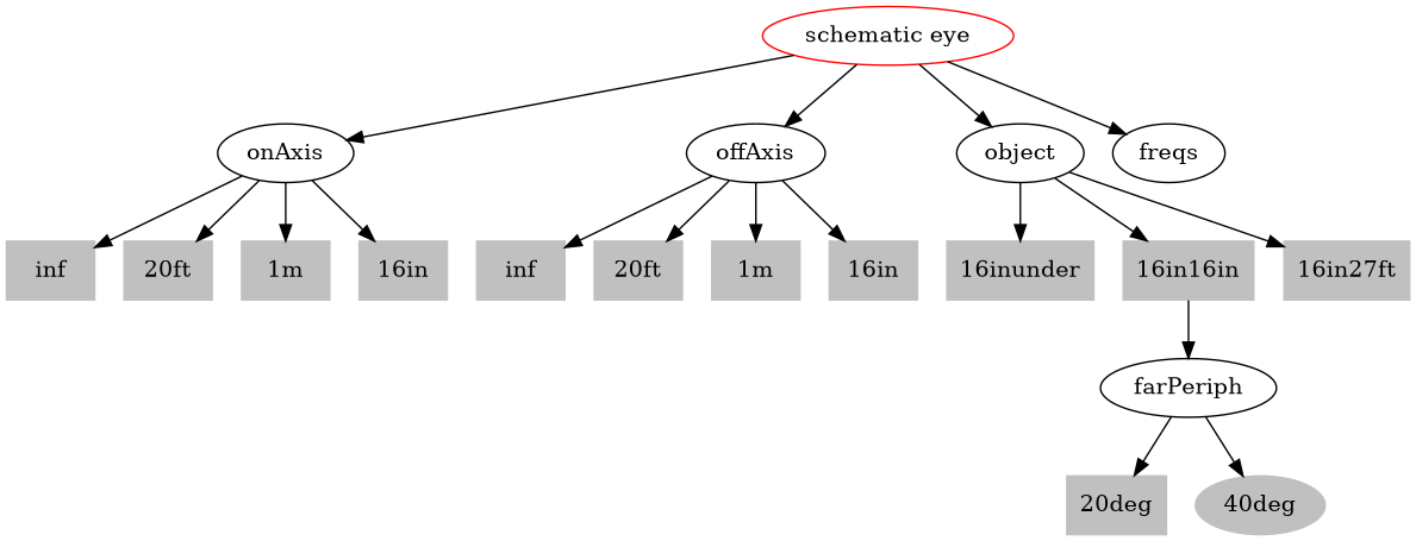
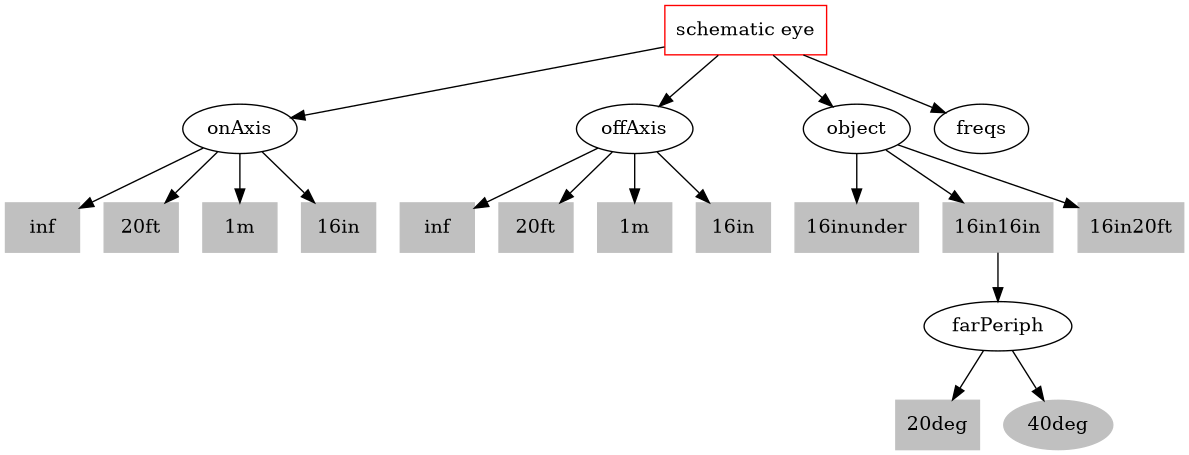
  digraph {
    node [color=grey shape=box style=filled]
-   n1 [color=red label="schematic eye" shape=ellipse style=""]
+   n1 [color=red label="schematic eye" style=""]
    onAxis [color="" shape="" style=""]
    offAxis [color="" shape="" style=""]
    object [color="" shape="" style=""]
    freqs [color="" shape="" style=""]
    n6 [label=inf]
    n7 [label="20ft"]
    n8 [label="1m"]
    n9 [label="16in"]
    n10 [label=inf]
    n11 [label="20ft"]
    n12 [label="1m"]
    n13 [label="16in"]
    n14 [label="16inunder"]
    n15 [label="16in16in"]
-   n16 [label="16in27ft"]
+   n16 [label="16in20ft"]
    farPeriph [color="" shape="" style=""]
    n18 [label="20deg"]
    n19 [label="40deg" shape=ellipse]
    n1 -> onAxis
    n1 -> offAxis
    n1 -> object
    n1 -> freqs
    onAxis -> n6
    onAxis -> n7
    onAxis -> n8
    onAxis -> n9
    offAxis -> n10
    offAxis -> n11
    offAxis -> n12
    offAxis -> n13
    object -> n14
    object -> n15
    object -> n16
    n15 -> farPeriph
    farPeriph -> n18
    farPeriph -> n19
  }
